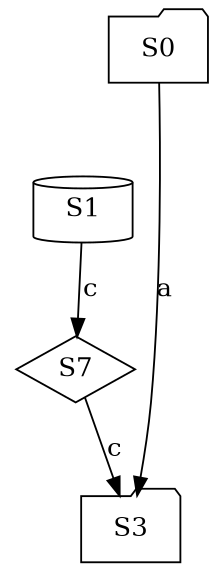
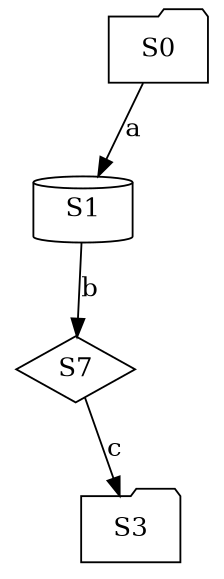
  digraph {
    rankdir=TB
    node [shape=folder]
    n1 [label=S0]
    n2 [label=S1 shape=cylinder]
    n3 [label=S7 shape=diamond]
    n4 [label=S3]
-   n1 -> n4 [label=a]
-   n2 -> n3 [label=c]
+   n1 -> n2 [label=a]
+   n2 -> n3 [label=b]
    n3 -> n4 [label=c]
  }
